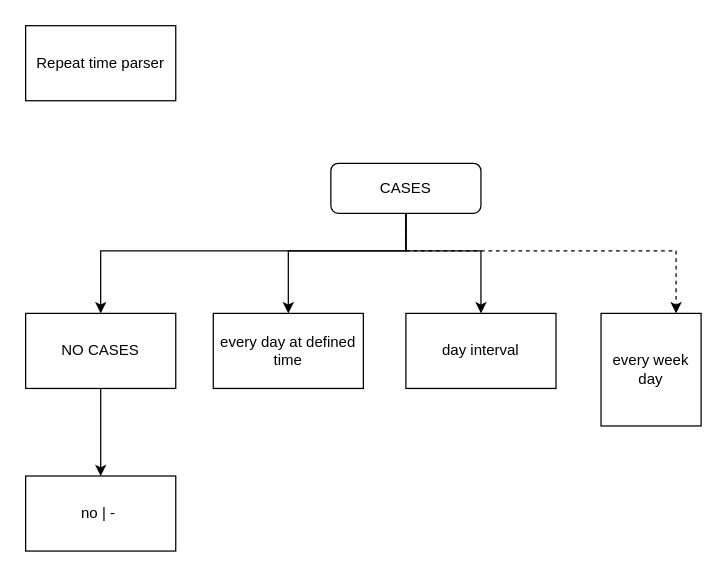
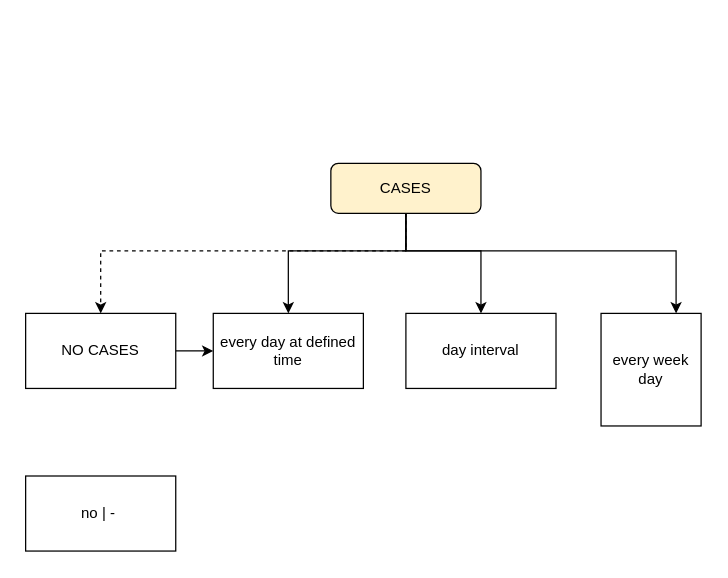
  <mxCell id="0" />
  <mxCell id="1" parent="0" />
- <mxCell id="2" value="Repeat time parser" style="rounded=0;whiteSpace=wrap;html=1;" vertex="1" parent="1"><mxGeometry x="20" y="20" width="120" height="60" as="geometry" /></mxCell>
- <mxCell id="3" style="edgeStyle=orthogonalEdgeStyle;rounded=0;orthogonalLoop=1;jettySize=auto;html=1;entryX=0.5;entryY=0;entryDx=0;entryDy=0;" edge="1" parent="1" source="7" target="9"><mxGeometry relative="1" as="geometry"><Array as="points"><mxPoint x="324" y="200" /><mxPoint x="80" y="200" /></Array></mxGeometry></mxCell>
+ <mxCell id="3" style="edgeStyle=orthogonalEdgeStyle;rounded=0;orthogonalLoop=1;jettySize=auto;html=1;entryX=0.5;entryY=0;entryDx=0;entryDy=0;dashed=1;" edge="1" parent="1" source="7" target="9"><mxGeometry relative="1" as="geometry"><Array as="points"><mxPoint x="324" y="200" /><mxPoint x="80" y="200" /></Array></mxGeometry></mxCell>
  <mxCell id="4" style="edgeStyle=orthogonalEdgeStyle;rounded=0;orthogonalLoop=1;jettySize=auto;html=1;entryX=0.5;entryY=0;entryDx=0;entryDy=0;" edge="1" parent="1" source="7" target="10"><mxGeometry relative="1" as="geometry"><Array as="points"><mxPoint x="324" y="200" /><mxPoint x="230" y="200" /></Array></mxGeometry></mxCell>
  <mxCell id="5" style="edgeStyle=orthogonalEdgeStyle;rounded=0;orthogonalLoop=1;jettySize=auto;html=1;entryX=0.5;entryY=0;entryDx=0;entryDy=0;" edge="1" parent="1" source="7" target="11"><mxGeometry relative="1" as="geometry"><Array as="points"><mxPoint x="324" y="200" /><mxPoint x="384" y="200" /></Array></mxGeometry></mxCell>
- <mxCell id="6" style="edgeStyle=orthogonalEdgeStyle;rounded=0;orthogonalLoop=1;jettySize=auto;html=1;dashed=1;" edge="1" parent="1" source="7" target="12"><mxGeometry relative="1" as="geometry"><Array as="points"><mxPoint x="324" y="200" /><mxPoint x="540" y="200" /></Array></mxGeometry></mxCell>
- <mxCell id="7" value="CASES" style="rounded=1;whiteSpace=wrap;html=1;" vertex="1" parent="1"><mxGeometry x="264" y="130" width="120" height="40" as="geometry" /></mxCell>
- <mxCell id="8" value="" style="edgeStyle=orthogonalEdgeStyle;rounded=0;orthogonalLoop=1;jettySize=auto;html=1;" edge="1" parent="1" source="9" target="13"><mxGeometry relative="1" as="geometry" /></mxCell>
+ <mxCell id="6" style="edgeStyle=orthogonalEdgeStyle;rounded=0;orthogonalLoop=1;jettySize=auto;html=1;" edge="1" parent="1" source="7" target="12"><mxGeometry relative="1" as="geometry"><Array as="points"><mxPoint x="324" y="200" /><mxPoint x="540" y="200" /></Array></mxGeometry></mxCell>
+ <mxCell id="7" value="CASES" style="rounded=1;whiteSpace=wrap;html=1;fillColor=#fff2cc;" vertex="1" parent="1"><mxGeometry x="264" y="130" width="120" height="40" as="geometry" /></mxCell>
+ <mxCell id="8" value="" style="edgeStyle=orthogonalEdgeStyle;rounded=0;orthogonalLoop=1;jettySize=auto;html=1;" edge="1" parent="1" source="9" target="10"><mxGeometry relative="1" as="geometry" /></mxCell>
  <mxCell id="9" value="NO CASES" style="rounded=0;whiteSpace=wrap;html=1;" vertex="1" parent="1"><mxGeometry x="20" y="250" width="120" height="60" as="geometry" /></mxCell>
  <mxCell id="10" value="every day at defined time" style="rounded=0;whiteSpace=wrap;html=1;" vertex="1" parent="1"><mxGeometry x="170" y="250" width="120" height="60" as="geometry" /></mxCell>
  <mxCell id="11" value="day interval" style="rounded=0;whiteSpace=wrap;html=1;" vertex="1" parent="1"><mxGeometry x="324" y="250" width="120" height="60" as="geometry" /></mxCell>
  <mxCell id="12" value="every week day" style="rounded=0;whiteSpace=wrap;html=1;" vertex="1" parent="1"><mxGeometry x="480" y="250" width="80" height="90" as="geometry" /></mxCell>
  <mxCell id="13" value="no | -&amp;nbsp;" style="rounded=0;whiteSpace=wrap;html=1;" vertex="1" parent="1"><mxGeometry x="20" y="380" width="120" height="60" as="geometry" /></mxCell>
